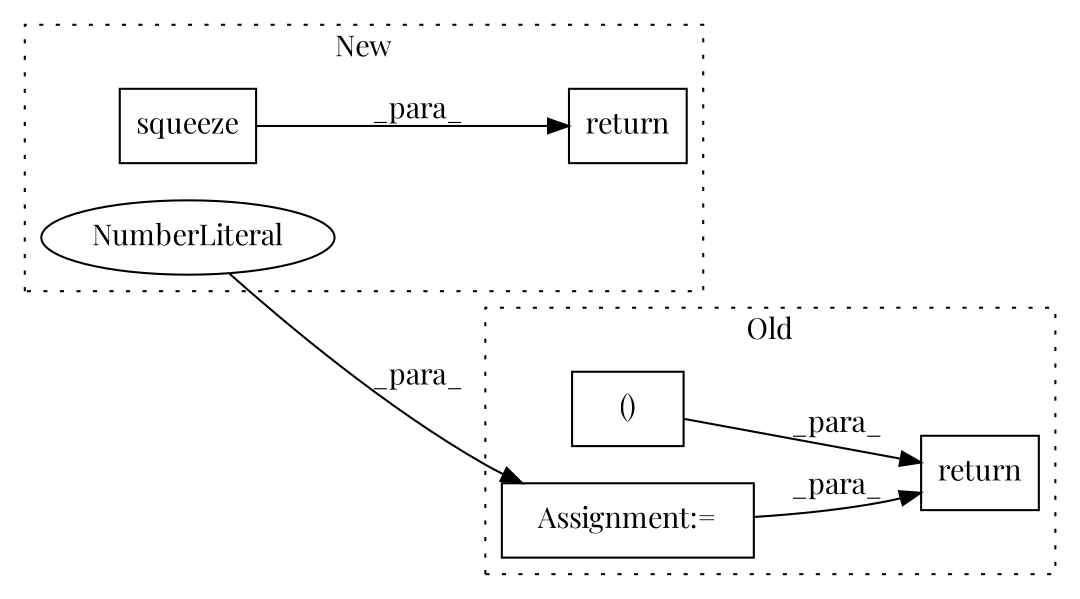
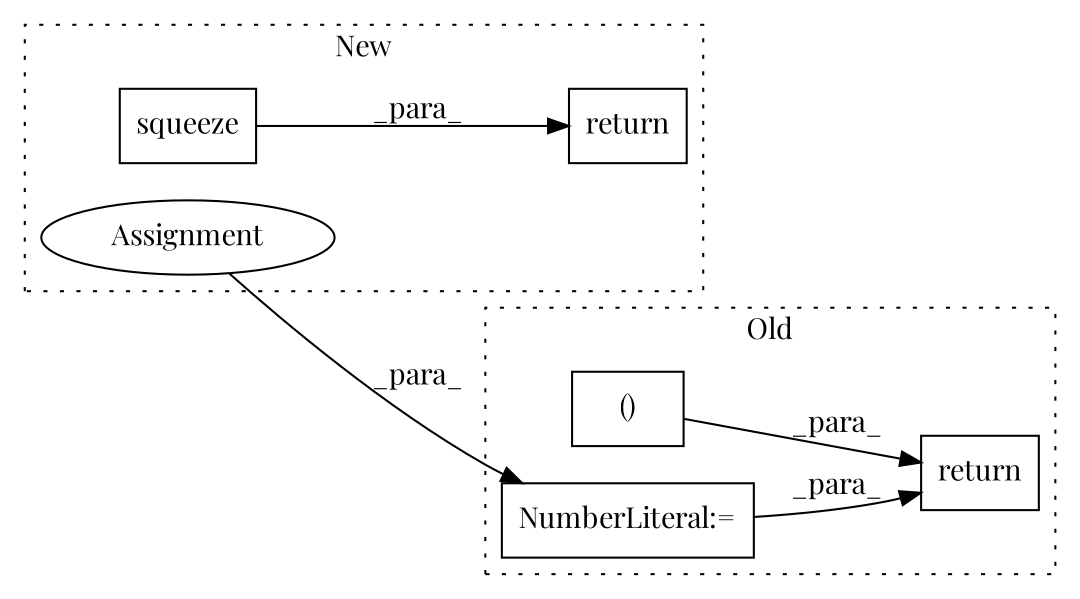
  digraph {
    fontname="Playfair Display"
    rankdir=LR
    node [a=41 fontname="Playfair Display" l=7 shape=box]
    edge [fontname="Playfair Display"]
    n1 [label=return s=13286]
    n2 [a=106 l=70 label="()" s=13069]
-   n3 [a=7 l=10 label="Assignment:=" s=12982]
+   n3 [a=7 l=10 label="NumberLiteral:=" s=12982]
    n4 [a=32 l="8,1" label=squeeze s="10222,10238"]
    n5 [label=return s=10207]
-   n6 [a=34 l=1 label=NumberLiteral s=10237 shape=ellipse]
+   n6 [a=34 l=1 label=Assignment s=10237 shape=ellipse]
    subgraph cluster_1 {
      label=Old
      style=dotted
      n1
      n2
      n3
    }
    subgraph cluster_2 {
      label=New
      style=dotted
      n4
      n5
      n6
    }
    n2 -> n1 [label=_para_]
    n3 -> n1 [label=_para_]
    n4 -> n5 [label=_para_]
    n6 -> n3 [label=_para_]
  }
